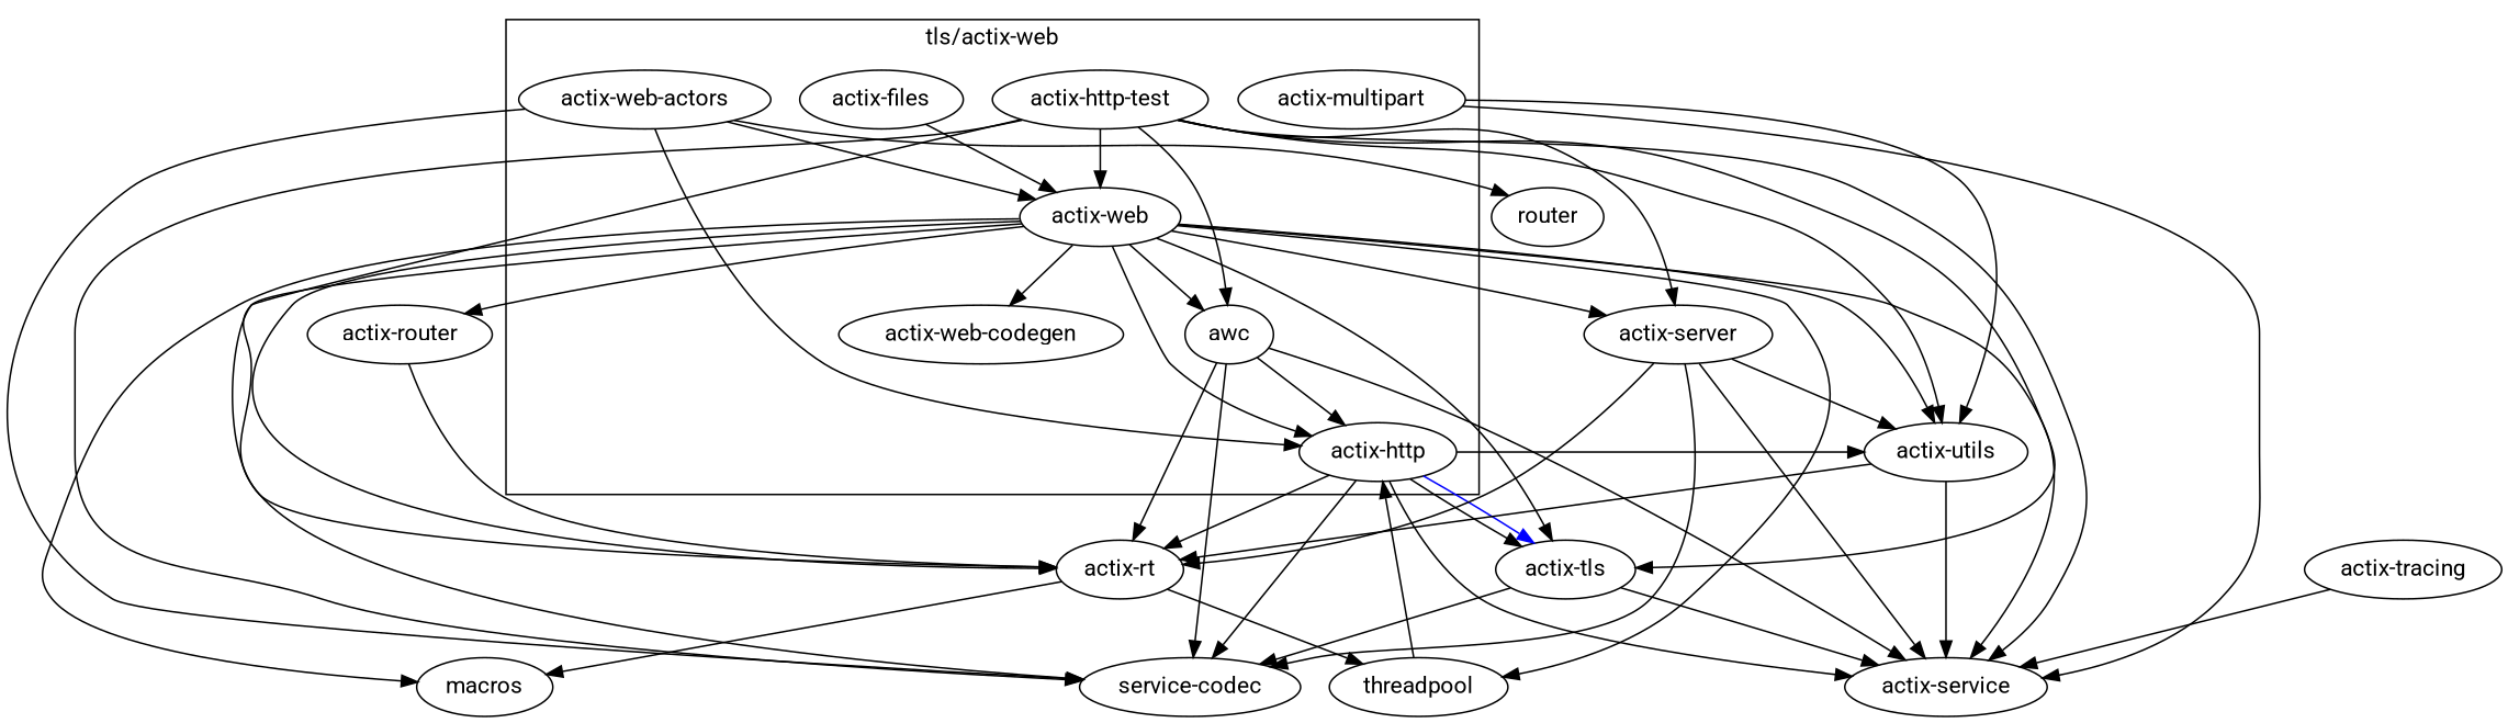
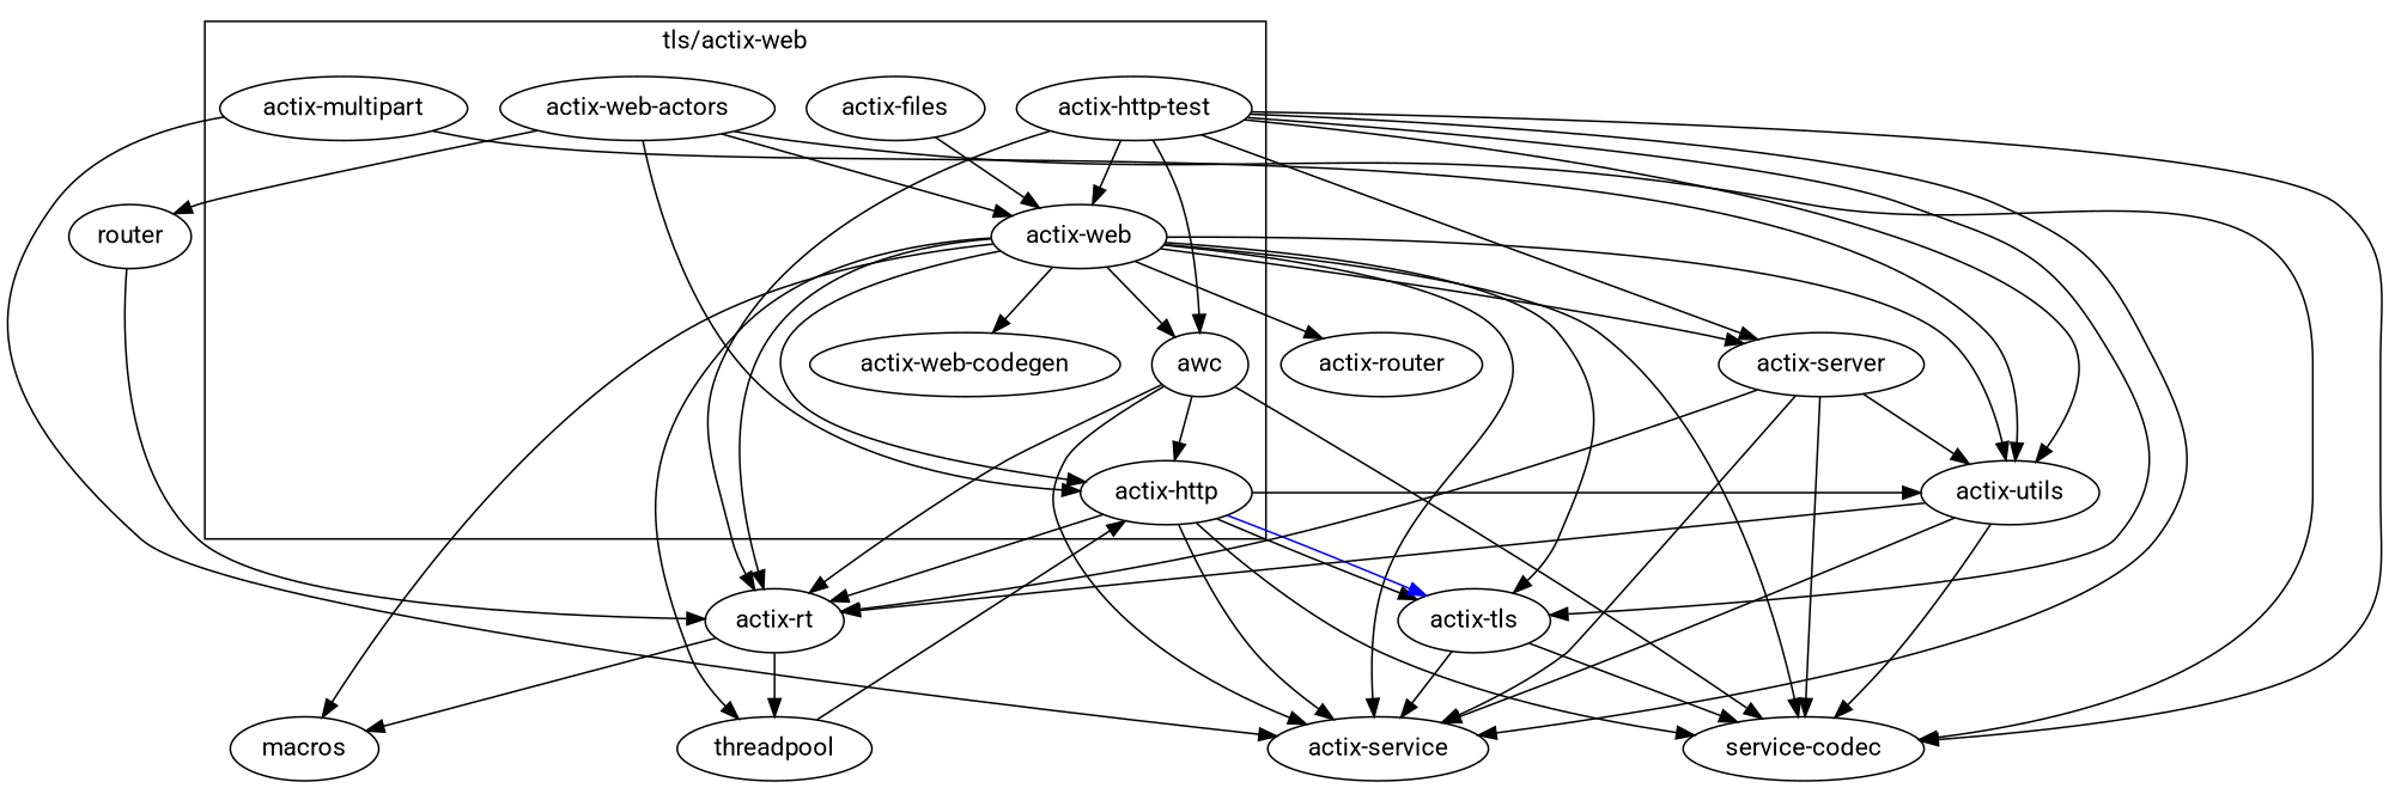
  digraph {
    fontname=Roboto
    node [fontname=Roboto]
    edge [fontname=Roboto]
    awc
    "actix-web"
    "actix-files"
    "actix-http"
    "actix-multipart"
    "actix-web-actors"
    "actix-web-codegen"
    "actix-http-test"
    n9 [label="service-codec"]
    "actix-service"
    "actix-rt"
    "actix-utils"
    "actix-router"
    "actix-server"
    macros
    threadpool
    "actix-tls"
    n18 [label=router]
-   "actix-tracing"
    subgraph cluster_1 {
      label="tls/actix-web"
      awc
      "actix-web"
      "actix-files"
      "actix-http"
      "actix-multipart"
      "actix-web-actors"
      "actix-web-codegen"
      "actix-http-test"
    }
    awc -> "actix-http"
    awc -> n9
    awc -> "actix-service"
    awc -> "actix-rt"
    "actix-web" -> awc
    "actix-web" -> "actix-http"
    "actix-web" -> "actix-web-codegen"
    "actix-web" -> n9
    "actix-web" -> "actix-service"
    "actix-web" -> "actix-rt"
    "actix-web" -> "actix-utils"
    "actix-web" -> "actix-router"
    "actix-web" -> "actix-server"
    "actix-web" -> macros
    "actix-web" -> threadpool
    "actix-web" -> "actix-tls"
    "actix-files" -> "actix-web"
    "actix-http" -> n9
    "actix-http" -> "actix-service"
    "actix-http" -> "actix-rt"
    "actix-http" -> "actix-utils"
    "actix-http" -> "actix-tls"
    "actix-http" -> "actix-tls" [color=blue]
    "actix-multipart" -> "actix-service"
    "actix-multipart" -> "actix-utils"
    "actix-web-actors" -> "actix-web"
    "actix-web-actors" -> "actix-http"
    "actix-web-actors" -> n9
    "actix-web-actors" -> n18
    "actix-http-test" -> awc
    "actix-http-test" -> "actix-web"
    "actix-http-test" -> n9
    "actix-http-test" -> "actix-service"
    "actix-http-test" -> "actix-rt"
    "actix-http-test" -> "actix-utils"
    "actix-http-test" -> "actix-server"
    "actix-http-test" -> "actix-tls"
    "actix-rt" -> macros
    "actix-rt" -> threadpool
+   "actix-utils" -> n9
    "actix-utils" -> "actix-service"
    "actix-utils" -> "actix-rt"
    "actix-server" -> n9
    "actix-server" -> "actix-service"
    "actix-server" -> "actix-rt"
    "actix-server" -> "actix-utils"
    threadpool -> "actix-http"
    "actix-tls" -> n9
    "actix-tls" -> "actix-service"
-   "actix-router" -> "actix-rt"
-   "actix-tracing" -> "actix-service"
+   n18 -> "actix-rt"
  }
